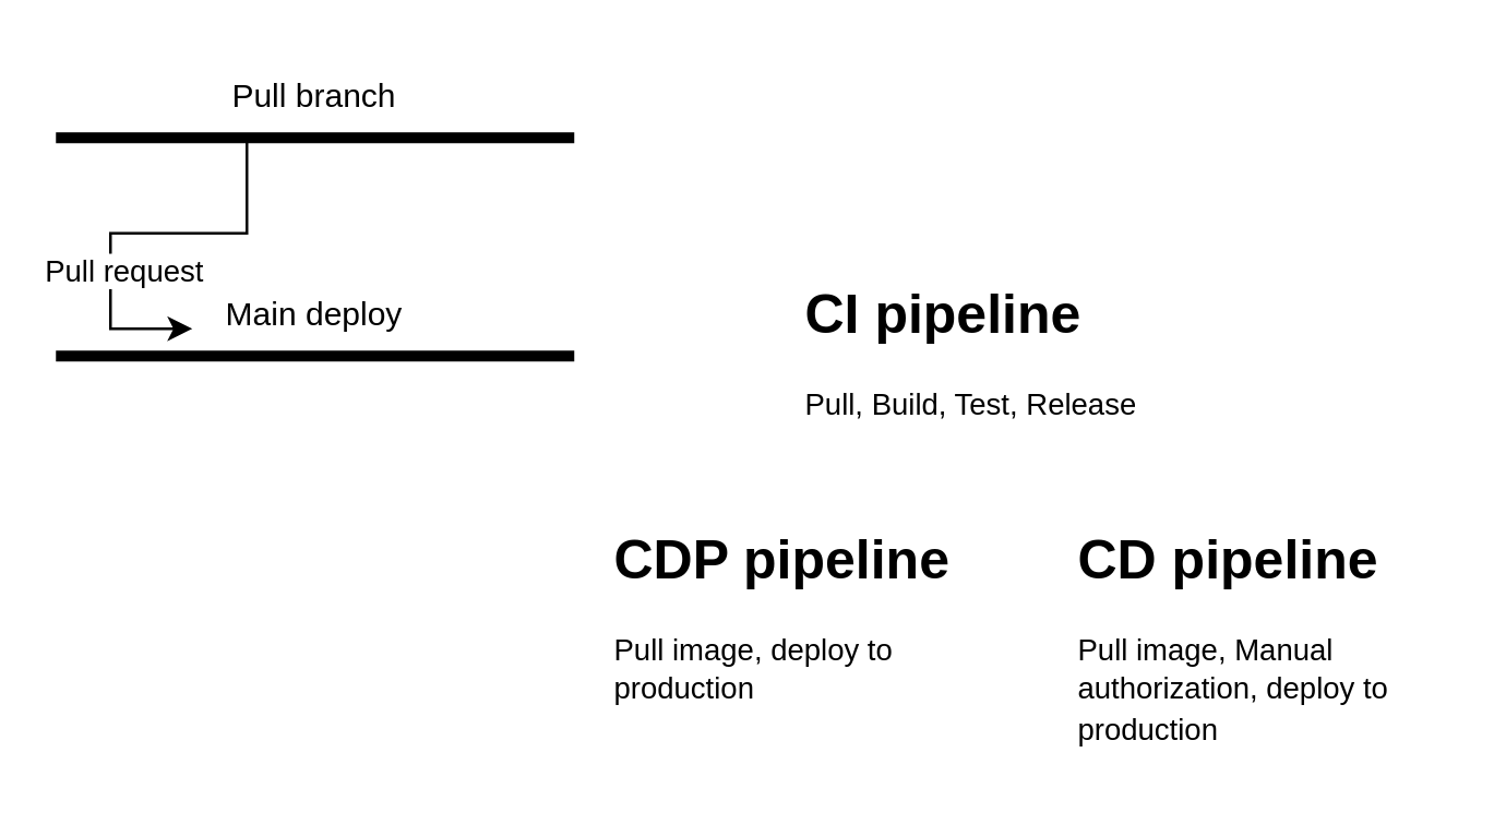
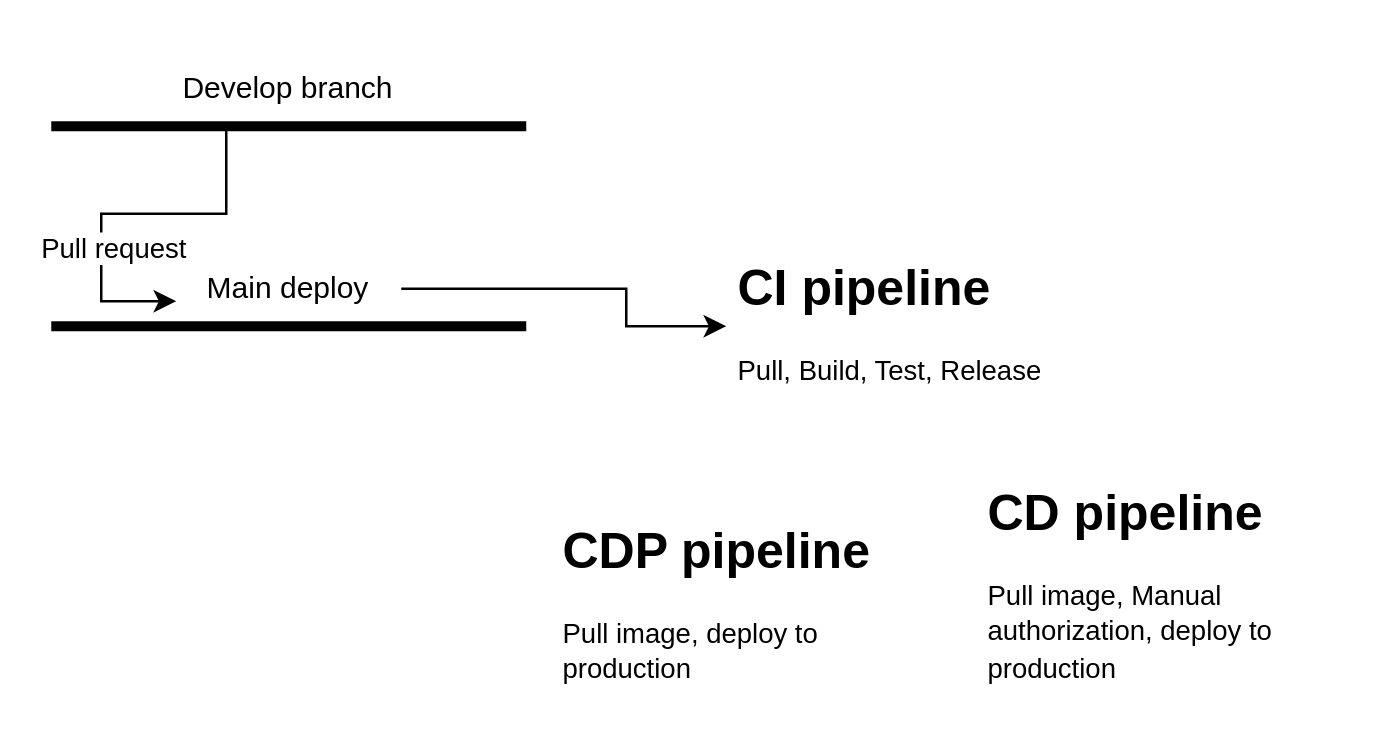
  <mxCell id="0" />
  <mxCell id="1" parent="0" />
  <mxCell id="2" value="" style="endArrow=none;html=1;rounded=0;strokeWidth=4;" edge="1" parent="1"><mxGeometry width="50" height="50" relative="1" as="geometry"><mxPoint x="20" y="50" as="sourcePoint" /><mxPoint x="210" y="50" as="targetPoint" /></mxGeometry></mxCell>
  <mxCell id="3" value="" style="endArrow=none;html=1;rounded=0;strokeWidth=4;" edge="1" parent="1"><mxGeometry width="50" height="50" relative="1" as="geometry"><mxPoint x="20" y="130" as="sourcePoint" /><mxPoint x="210" y="130" as="targetPoint" /></mxGeometry></mxCell>
- <mxCell id="4" value="Pull branch" style="text;html=1;align=center;verticalAlign=middle;whiteSpace=wrap;rounded=0;" vertex="1" parent="1"><mxGeometry x="70" y="20" width="90" height="30" as="geometry" /></mxCell>
+ <mxCell id="4" value="Develop branch" style="text;html=1;align=center;verticalAlign=middle;whiteSpace=wrap;rounded=0;" vertex="1" parent="1"><mxGeometry x="70" y="20" width="90" height="30" as="geometry" /></mxCell>
  <mxCell id="5" value="Main deploy" style="text;html=1;align=center;verticalAlign=middle;whiteSpace=wrap;rounded=0;" vertex="1" parent="1"><mxGeometry x="70" y="100" width="90" height="30" as="geometry" /></mxCell>
  <mxCell id="6" value="" style="endArrow=classic;html=1;rounded=0;edgeStyle=entityRelationEdgeStyle;" edge="1" parent="1"><mxGeometry width="50" height="50" relative="1" as="geometry"><mxPoint x="60" y="50" as="sourcePoint" /><mxPoint x="70" y="120" as="targetPoint" /></mxGeometry></mxCell>
  <mxCell id="7" value="Pull request" style="edgeLabel;html=1;align=center;verticalAlign=middle;resizable=0;points=[];" vertex="1" connectable="0" parent="6"><mxGeometry x="0.427" y="4" relative="1" as="geometry"><mxPoint as="offset" /></mxGeometry></mxCell>
  <mxCell id="8" value="&lt;h1 style=&quot;font-size: 20px;&quot;&gt;&lt;font style=&quot;font-size: 20px;&quot;&gt;CI pipeline&lt;/font&gt;&lt;/h1&gt;&lt;p style=&quot;&quot;&gt;&lt;font style=&quot;font-size: 11px;&quot;&gt;Pull, Build, Test, Release&lt;/font&gt;&lt;/p&gt;" style="text;html=1;spacing=5;spacingTop=-20;whiteSpace=wrap;overflow=hidden;rounded=0;" vertex="1" parent="1"><mxGeometry x="290" y="100" width="140" height="60" as="geometry" /></mxCell>
+ <mxCell id="9" value="" style="endArrow=classic;html=1;rounded=0;exitX=1;exitY=0.5;exitDx=0;exitDy=0;entryX=0;entryY=0.5;entryDx=0;entryDy=0;" edge="1" parent="1" source="5" target="8"><mxGeometry width="50" height="50" relative="1" as="geometry"><mxPoint x="160" y="280" as="sourcePoint" /><mxPoint x="210" y="230" as="targetPoint" /><Array as="points"><mxPoint x="250" y="115" /><mxPoint x="250" y="130" /></Array></mxGeometry></mxCell>
  <mxCell id="10" value="&lt;h1 style=&quot;font-size: 20px;&quot;&gt;&lt;font style=&quot;font-size: 20px;&quot;&gt;CD pipeline&lt;/font&gt;&lt;/h1&gt;&lt;p style=&quot;&quot;&gt;&lt;font style=&quot;font-size: 11px;&quot;&gt;Pull image, Manual authorization, deploy to production&lt;/font&gt;&lt;/p&gt;" style="text;html=1;spacing=5;spacingTop=-20;whiteSpace=wrap;overflow=hidden;rounded=0;" vertex="1" parent="1"><mxGeometry x="390" y="190" width="140" height="90" as="geometry" /></mxCell>
- <mxCell id="11" value="&lt;h1 style=&quot;font-size: 20px;&quot;&gt;&lt;font style=&quot;font-size: 20px;&quot;&gt;CDP pipeline&lt;/font&gt;&lt;/h1&gt;&lt;p style=&quot;&quot;&gt;&lt;span style=&quot;font-size: 11px;&quot;&gt;Pull image, deploy to production&lt;/span&gt;&lt;/p&gt;" style="text;html=1;spacing=5;spacingTop=-20;whiteSpace=wrap;overflow=hidden;rounded=0;" vertex="1" parent="1"><mxGeometry x="220" y="190" width="140" height="70" as="geometry" /></mxCell>
+ <mxCell id="11" value="&lt;h1 style=&quot;font-size: 20px;&quot;&gt;&lt;font style=&quot;font-size: 20px;&quot;&gt;CDP pipeline&lt;/font&gt;&lt;/h1&gt;&lt;p style=&quot;&quot;&gt;&lt;span style=&quot;font-size: 11px;&quot;&gt;Pull image, deploy to production&lt;/span&gt;&lt;/p&gt;" style="text;html=1;spacing=5;spacingTop=-20;whiteSpace=wrap;overflow=hidden;rounded=0;" vertex="1" parent="1"><mxGeometry x="220" y="205" width="140" height="70" as="geometry" /></mxCell>
